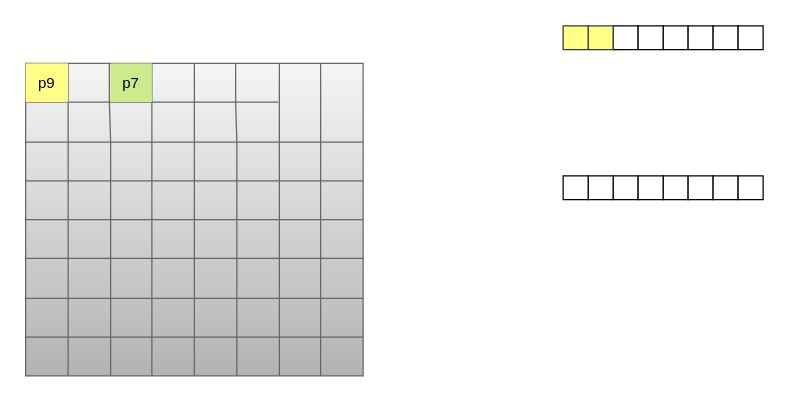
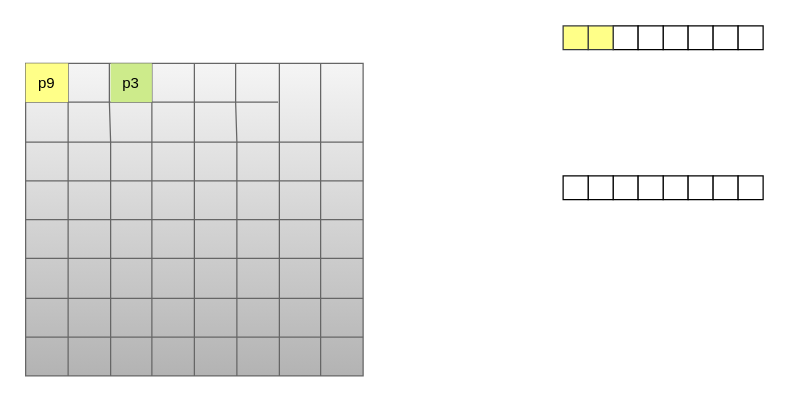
  <mxCell id="0" />
  <mxCell id="1" parent="0" />
  <mxCell id="2" value="" style="shape=table;startSize=0;container=1;collapsible=0;childLayout=tableLayout;fillColor=#f5f5f5;gradientColor=#b3b3b3;strokeColor=#666666;" vertex="1" parent="1"><mxGeometry x="20" y="50" width="270" height="250" as="geometry" /></mxCell>
  <mxCell id="3" value="" style="shape=partialRectangle;collapsible=0;dropTarget=0;pointerEvents=0;fillColor=none;top=0;left=0;bottom=0;right=0;points=[[0,0.5],[1,0.5]];portConstraint=eastwest;" vertex="1" parent="2"><mxGeometry width="270" height="31" as="geometry" /></mxCell>
  <mxCell id="4" value="p9" style="shape=partialRectangle;html=1;whiteSpace=wrap;connectable=0;overflow=hidden;fillColor=#ffff88;top=0;left=0;bottom=0;right=0;pointerEvents=1;strokeColor=#36393d;" vertex="1" parent="3"><mxGeometry width="34" height="31" as="geometry"><mxRectangle width="34" height="31" as="alternateBounds" /></mxGeometry></mxCell>
- <mxCell id="5" value="p7" style="shape=partialRectangle;html=1;whiteSpace=wrap;connectable=0;overflow=hidden;fillColor=#cdeb8b;top=0;left=0;bottom=0;right=0;pointerEvents=1;strokeColor=#36393d;" vertex="1" parent="3"><mxGeometry x="68" width="33" height="31" as="geometry"><mxRectangle width="33" height="31" as="alternateBounds" /></mxGeometry></mxCell>
+ <mxCell id="5" value="p3" style="shape=partialRectangle;html=1;whiteSpace=wrap;connectable=0;overflow=hidden;fillColor=#cdeb8b;top=0;left=0;bottom=0;right=0;pointerEvents=1;strokeColor=#36393d;" vertex="1" parent="3"><mxGeometry x="68" width="33" height="31" as="geometry"><mxRectangle width="33" height="31" as="alternateBounds" /></mxGeometry></mxCell>
  <mxCell id="6" value="" style="shape=partialRectangle;html=1;whiteSpace=wrap;connectable=0;overflow=hidden;fillColor=none;top=0;left=0;bottom=0;right=0;pointerEvents=1;" vertex="1" parent="3"><mxGeometry x="135" width="34" height="31" as="geometry"><mxRectangle width="34" height="31" as="alternateBounds" /></mxGeometry></mxCell>
  <mxCell id="7" value="" style="shape=partialRectangle;html=1;whiteSpace=wrap;connectable=0;overflow=hidden;fillColor=none;top=0;left=0;bottom=0;right=0;pointerEvents=1;" vertex="1" parent="3"><mxGeometry x="169" width="34" height="31" as="geometry"><mxRectangle width="34" height="31" as="alternateBounds" /></mxGeometry></mxCell>
  <mxCell id="8" value="" style="shape=partialRectangle;html=1;whiteSpace=wrap;connectable=0;overflow=hidden;fillColor=none;top=0;left=0;bottom=0;right=0;pointerEvents=1;" vertex="1" parent="3"><mxGeometry x="203" width="33" height="31" as="geometry"><mxRectangle width="33" height="31" as="alternateBounds" /></mxGeometry></mxCell>
  <mxCell id="9" value="" style="shape=partialRectangle;html=1;whiteSpace=wrap;connectable=0;overflow=hidden;fillColor=none;top=0;left=0;bottom=0;right=0;pointerEvents=1;" vertex="1" parent="3"><mxGeometry x="236" width="34" height="31" as="geometry"><mxRectangle width="34" height="31" as="alternateBounds" /></mxGeometry></mxCell>
  <mxCell id="10" value="" style="shape=partialRectangle;collapsible=0;dropTarget=0;pointerEvents=0;fillColor=none;top=0;left=0;bottom=0;right=0;points=[[0,0.5],[1,0.5]];portConstraint=eastwest;" vertex="1" parent="2"><mxGeometry y="31" width="270" height="32" as="geometry" /></mxCell>
  <mxCell id="11" value="" style="shape=partialRectangle;html=1;whiteSpace=wrap;connectable=0;overflow=hidden;fillColor=none;top=0;left=0;bottom=0;right=0;pointerEvents=1;" vertex="1" parent="10"><mxGeometry width="34" height="32" as="geometry"><mxRectangle width="34" height="32" as="alternateBounds" /></mxGeometry></mxCell>
  <mxCell id="12" value="" style="shape=partialRectangle;html=1;whiteSpace=wrap;connectable=0;overflow=hidden;fillColor=none;top=0;left=0;bottom=0;right=0;pointerEvents=1;" vertex="1" parent="10"><mxGeometry x="34" width="34" height="32" as="geometry"><mxRectangle width="34" height="32" as="alternateBounds" /></mxGeometry></mxCell>
  <mxCell id="13" value="" style="shape=partialRectangle;html=1;whiteSpace=wrap;connectable=0;overflow=hidden;fillColor=none;top=0;left=0;bottom=0;right=0;pointerEvents=1;" vertex="1" parent="10"><mxGeometry x="68" width="33" height="32" as="geometry"><mxRectangle width="33" height="32" as="alternateBounds" /></mxGeometry></mxCell>
  <mxCell id="14" value="" style="shape=partialRectangle;html=1;whiteSpace=wrap;connectable=0;overflow=hidden;fillColor=none;top=0;left=0;bottom=0;right=0;pointerEvents=1;" vertex="1" parent="10"><mxGeometry x="101" width="34" height="32" as="geometry"><mxRectangle width="34" height="32" as="alternateBounds" /></mxGeometry></mxCell>
  <mxCell id="15" value="" style="shape=partialRectangle;html=1;whiteSpace=wrap;connectable=0;overflow=hidden;fillColor=none;top=0;left=0;bottom=0;right=0;pointerEvents=1;" vertex="1" parent="10"><mxGeometry x="135" width="34" height="32" as="geometry"><mxRectangle width="34" height="32" as="alternateBounds" /></mxGeometry></mxCell>
  <mxCell id="16" value="" style="shape=partialRectangle;html=1;whiteSpace=wrap;connectable=0;overflow=hidden;fillColor=none;top=0;left=0;bottom=0;right=0;pointerEvents=1;" vertex="1" parent="10"><mxGeometry x="169" width="34" height="32" as="geometry"><mxRectangle width="34" height="32" as="alternateBounds" /></mxGeometry></mxCell>
  <mxCell id="17" value="" style="shape=partialRectangle;html=1;whiteSpace=wrap;connectable=0;overflow=hidden;fillColor=none;top=0;left=0;bottom=0;right=0;pointerEvents=1;" vertex="1" parent="10"><mxGeometry x="203" width="33" height="32" as="geometry"><mxRectangle width="33" height="32" as="alternateBounds" /></mxGeometry></mxCell>
  <mxCell id="18" value="" style="shape=partialRectangle;html=1;whiteSpace=wrap;connectable=0;overflow=hidden;fillColor=none;top=0;left=0;bottom=0;right=0;pointerEvents=1;" vertex="1" parent="10"><mxGeometry x="236" width="34" height="32" as="geometry"><mxRectangle width="34" height="32" as="alternateBounds" /></mxGeometry></mxCell>
  <mxCell id="19" value="" style="shape=partialRectangle;collapsible=0;dropTarget=0;pointerEvents=0;fillColor=none;top=0;left=0;bottom=0;right=0;points=[[0,0.5],[1,0.5]];portConstraint=eastwest;" vertex="1" parent="2"><mxGeometry y="63" width="270" height="31" as="geometry" /></mxCell>
  <mxCell id="20" value="" style="shape=partialRectangle;html=1;whiteSpace=wrap;connectable=0;overflow=hidden;fillColor=none;top=0;left=0;bottom=0;right=0;pointerEvents=1;" vertex="1" parent="19"><mxGeometry width="34" height="31" as="geometry"><mxRectangle width="34" height="31" as="alternateBounds" /></mxGeometry></mxCell>
  <mxCell id="21" value="" style="shape=partialRectangle;html=1;whiteSpace=wrap;connectable=0;overflow=hidden;fillColor=none;top=0;left=0;bottom=0;right=0;pointerEvents=1;" vertex="1" parent="19"><mxGeometry x="34" width="34" height="31" as="geometry"><mxRectangle width="34" height="31" as="alternateBounds" /></mxGeometry></mxCell>
  <mxCell id="22" value="" style="shape=partialRectangle;html=1;whiteSpace=wrap;connectable=0;overflow=hidden;fillColor=none;top=0;left=0;bottom=0;right=0;pointerEvents=1;" vertex="1" parent="19"><mxGeometry x="68" width="33" height="31" as="geometry"><mxRectangle width="33" height="31" as="alternateBounds" /></mxGeometry></mxCell>
  <mxCell id="23" value="" style="shape=partialRectangle;html=1;whiteSpace=wrap;connectable=0;overflow=hidden;fillColor=none;top=0;left=0;bottom=0;right=0;pointerEvents=1;" vertex="1" parent="19"><mxGeometry x="101" width="34" height="31" as="geometry"><mxRectangle width="34" height="31" as="alternateBounds" /></mxGeometry></mxCell>
  <mxCell id="24" value="" style="shape=partialRectangle;html=1;whiteSpace=wrap;connectable=0;overflow=hidden;fillColor=none;top=0;left=0;bottom=0;right=0;pointerEvents=1;" vertex="1" parent="19"><mxGeometry x="135" width="34" height="31" as="geometry"><mxRectangle width="34" height="31" as="alternateBounds" /></mxGeometry></mxCell>
  <mxCell id="25" value="" style="shape=partialRectangle;html=1;whiteSpace=wrap;connectable=0;overflow=hidden;fillColor=none;top=0;left=0;bottom=0;right=0;pointerEvents=1;" vertex="1" parent="19"><mxGeometry x="169" width="34" height="31" as="geometry"><mxRectangle width="34" height="31" as="alternateBounds" /></mxGeometry></mxCell>
  <mxCell id="26" value="" style="shape=partialRectangle;html=1;whiteSpace=wrap;connectable=0;overflow=hidden;fillColor=none;top=0;left=0;bottom=0;right=0;pointerEvents=1;" vertex="1" parent="19"><mxGeometry x="203" width="33" height="31" as="geometry"><mxRectangle width="33" height="31" as="alternateBounds" /></mxGeometry></mxCell>
  <mxCell id="27" value="" style="shape=partialRectangle;html=1;whiteSpace=wrap;connectable=0;overflow=hidden;fillColor=none;top=0;left=0;bottom=0;right=0;pointerEvents=1;" vertex="1" parent="19"><mxGeometry x="236" width="34" height="31" as="geometry"><mxRectangle width="34" height="31" as="alternateBounds" /></mxGeometry></mxCell>
  <mxCell id="28" value="" style="shape=partialRectangle;collapsible=0;dropTarget=0;pointerEvents=0;fillColor=none;top=0;left=0;bottom=0;right=0;points=[[0,0.5],[1,0.5]];portConstraint=eastwest;" vertex="1" parent="2"><mxGeometry y="94" width="270" height="31" as="geometry" /></mxCell>
  <mxCell id="29" value="" style="shape=partialRectangle;html=1;whiteSpace=wrap;connectable=0;overflow=hidden;fillColor=none;top=0;left=0;bottom=0;right=0;pointerEvents=1;" vertex="1" parent="28"><mxGeometry width="34" height="31" as="geometry"><mxRectangle width="34" height="31" as="alternateBounds" /></mxGeometry></mxCell>
  <mxCell id="30" value="" style="shape=partialRectangle;html=1;whiteSpace=wrap;connectable=0;overflow=hidden;fillColor=none;top=0;left=0;bottom=0;right=0;pointerEvents=1;" vertex="1" parent="28"><mxGeometry x="34" width="34" height="31" as="geometry"><mxRectangle width="34" height="31" as="alternateBounds" /></mxGeometry></mxCell>
  <mxCell id="31" value="" style="shape=partialRectangle;html=1;whiteSpace=wrap;connectable=0;overflow=hidden;fillColor=none;top=0;left=0;bottom=0;right=0;pointerEvents=1;" vertex="1" parent="28"><mxGeometry x="68" width="33" height="31" as="geometry"><mxRectangle width="33" height="31" as="alternateBounds" /></mxGeometry></mxCell>
  <mxCell id="32" value="" style="shape=partialRectangle;html=1;whiteSpace=wrap;connectable=0;overflow=hidden;fillColor=none;top=0;left=0;bottom=0;right=0;pointerEvents=1;" vertex="1" parent="28"><mxGeometry x="101" width="34" height="31" as="geometry"><mxRectangle width="34" height="31" as="alternateBounds" /></mxGeometry></mxCell>
  <mxCell id="33" value="" style="shape=partialRectangle;html=1;whiteSpace=wrap;connectable=0;overflow=hidden;fillColor=none;top=0;left=0;bottom=0;right=0;pointerEvents=1;" vertex="1" parent="28"><mxGeometry x="135" width="34" height="31" as="geometry"><mxRectangle width="34" height="31" as="alternateBounds" /></mxGeometry></mxCell>
  <mxCell id="34" value="" style="shape=partialRectangle;html=1;whiteSpace=wrap;connectable=0;overflow=hidden;fillColor=none;top=0;left=0;bottom=0;right=0;pointerEvents=1;" vertex="1" parent="28"><mxGeometry x="169" width="34" height="31" as="geometry"><mxRectangle width="34" height="31" as="alternateBounds" /></mxGeometry></mxCell>
  <mxCell id="35" value="" style="shape=partialRectangle;html=1;whiteSpace=wrap;connectable=0;overflow=hidden;fillColor=none;top=0;left=0;bottom=0;right=0;pointerEvents=1;" vertex="1" parent="28"><mxGeometry x="203" width="33" height="31" as="geometry"><mxRectangle width="33" height="31" as="alternateBounds" /></mxGeometry></mxCell>
  <mxCell id="36" value="" style="shape=partialRectangle;html=1;whiteSpace=wrap;connectable=0;overflow=hidden;fillColor=none;top=0;left=0;bottom=0;right=0;pointerEvents=1;" vertex="1" parent="28"><mxGeometry x="236" width="34" height="31" as="geometry"><mxRectangle width="34" height="31" as="alternateBounds" /></mxGeometry></mxCell>
  <mxCell id="37" value="" style="shape=partialRectangle;collapsible=0;dropTarget=0;pointerEvents=0;fillColor=none;top=0;left=0;bottom=0;right=0;points=[[0,0.5],[1,0.5]];portConstraint=eastwest;" vertex="1" parent="2"><mxGeometry y="125" width="270" height="31" as="geometry" /></mxCell>
  <mxCell id="38" value="" style="shape=partialRectangle;html=1;whiteSpace=wrap;connectable=0;overflow=hidden;fillColor=none;top=0;left=0;bottom=0;right=0;pointerEvents=1;" vertex="1" parent="37"><mxGeometry width="34" height="31" as="geometry"><mxRectangle width="34" height="31" as="alternateBounds" /></mxGeometry></mxCell>
  <mxCell id="39" value="" style="shape=partialRectangle;html=1;whiteSpace=wrap;connectable=0;overflow=hidden;fillColor=none;top=0;left=0;bottom=0;right=0;pointerEvents=1;" vertex="1" parent="37"><mxGeometry x="34" width="34" height="31" as="geometry"><mxRectangle width="34" height="31" as="alternateBounds" /></mxGeometry></mxCell>
  <mxCell id="40" value="" style="shape=partialRectangle;html=1;whiteSpace=wrap;connectable=0;overflow=hidden;fillColor=none;top=0;left=0;bottom=0;right=0;pointerEvents=1;" vertex="1" parent="37"><mxGeometry x="68" width="33" height="31" as="geometry"><mxRectangle width="33" height="31" as="alternateBounds" /></mxGeometry></mxCell>
  <mxCell id="41" value="" style="shape=partialRectangle;html=1;whiteSpace=wrap;connectable=0;overflow=hidden;fillColor=none;top=0;left=0;bottom=0;right=0;pointerEvents=1;" vertex="1" parent="37"><mxGeometry x="101" width="34" height="31" as="geometry"><mxRectangle width="34" height="31" as="alternateBounds" /></mxGeometry></mxCell>
  <mxCell id="42" value="" style="shape=partialRectangle;html=1;whiteSpace=wrap;connectable=0;overflow=hidden;fillColor=none;top=0;left=0;bottom=0;right=0;pointerEvents=1;" vertex="1" parent="37"><mxGeometry x="135" width="34" height="31" as="geometry"><mxRectangle width="34" height="31" as="alternateBounds" /></mxGeometry></mxCell>
  <mxCell id="43" value="" style="shape=partialRectangle;html=1;whiteSpace=wrap;connectable=0;overflow=hidden;fillColor=none;top=0;left=0;bottom=0;right=0;pointerEvents=1;" vertex="1" parent="37"><mxGeometry x="169" width="34" height="31" as="geometry"><mxRectangle width="34" height="31" as="alternateBounds" /></mxGeometry></mxCell>
  <mxCell id="44" value="" style="shape=partialRectangle;html=1;whiteSpace=wrap;connectable=0;overflow=hidden;fillColor=none;top=0;left=0;bottom=0;right=0;pointerEvents=1;" vertex="1" parent="37"><mxGeometry x="203" width="33" height="31" as="geometry"><mxRectangle width="33" height="31" as="alternateBounds" /></mxGeometry></mxCell>
  <mxCell id="45" value="" style="shape=partialRectangle;html=1;whiteSpace=wrap;connectable=0;overflow=hidden;fillColor=none;top=0;left=0;bottom=0;right=0;pointerEvents=1;" vertex="1" parent="37"><mxGeometry x="236" width="34" height="31" as="geometry"><mxRectangle width="34" height="31" as="alternateBounds" /></mxGeometry></mxCell>
  <mxCell id="46" value="" style="shape=partialRectangle;collapsible=0;dropTarget=0;pointerEvents=0;fillColor=none;top=0;left=0;bottom=0;right=0;points=[[0,0.5],[1,0.5]];portConstraint=eastwest;" vertex="1" parent="2"><mxGeometry y="156" width="270" height="32" as="geometry" /></mxCell>
  <mxCell id="47" value="" style="shape=partialRectangle;html=1;whiteSpace=wrap;connectable=0;overflow=hidden;fillColor=none;top=0;left=0;bottom=0;right=0;pointerEvents=1;" vertex="1" parent="46"><mxGeometry width="34" height="32" as="geometry"><mxRectangle width="34" height="32" as="alternateBounds" /></mxGeometry></mxCell>
  <mxCell id="48" value="" style="shape=partialRectangle;html=1;whiteSpace=wrap;connectable=0;overflow=hidden;fillColor=none;top=0;left=0;bottom=0;right=0;pointerEvents=1;" vertex="1" parent="46"><mxGeometry x="34" width="34" height="32" as="geometry"><mxRectangle width="34" height="32" as="alternateBounds" /></mxGeometry></mxCell>
  <mxCell id="49" value="" style="shape=partialRectangle;html=1;whiteSpace=wrap;connectable=0;overflow=hidden;fillColor=none;top=0;left=0;bottom=0;right=0;pointerEvents=1;" vertex="1" parent="46"><mxGeometry x="68" width="33" height="32" as="geometry"><mxRectangle width="33" height="32" as="alternateBounds" /></mxGeometry></mxCell>
  <mxCell id="50" value="" style="shape=partialRectangle;html=1;whiteSpace=wrap;connectable=0;overflow=hidden;fillColor=none;top=0;left=0;bottom=0;right=0;pointerEvents=1;" vertex="1" parent="46"><mxGeometry x="101" width="34" height="32" as="geometry"><mxRectangle width="34" height="32" as="alternateBounds" /></mxGeometry></mxCell>
  <mxCell id="51" value="" style="shape=partialRectangle;html=1;whiteSpace=wrap;connectable=0;overflow=hidden;fillColor=none;top=0;left=0;bottom=0;right=0;pointerEvents=1;" vertex="1" parent="46"><mxGeometry x="135" width="34" height="32" as="geometry"><mxRectangle width="34" height="32" as="alternateBounds" /></mxGeometry></mxCell>
  <mxCell id="52" value="" style="shape=partialRectangle;html=1;whiteSpace=wrap;connectable=0;overflow=hidden;fillColor=none;top=0;left=0;bottom=0;right=0;pointerEvents=1;" vertex="1" parent="46"><mxGeometry x="169" width="34" height="32" as="geometry"><mxRectangle width="34" height="32" as="alternateBounds" /></mxGeometry></mxCell>
  <mxCell id="53" value="" style="shape=partialRectangle;html=1;whiteSpace=wrap;connectable=0;overflow=hidden;fillColor=none;top=0;left=0;bottom=0;right=0;pointerEvents=1;" vertex="1" parent="46"><mxGeometry x="203" width="33" height="32" as="geometry"><mxRectangle width="33" height="32" as="alternateBounds" /></mxGeometry></mxCell>
  <mxCell id="54" value="" style="shape=partialRectangle;html=1;whiteSpace=wrap;connectable=0;overflow=hidden;fillColor=none;top=0;left=0;bottom=0;right=0;pointerEvents=1;" vertex="1" parent="46"><mxGeometry x="236" width="34" height="32" as="geometry"><mxRectangle width="34" height="32" as="alternateBounds" /></mxGeometry></mxCell>
  <mxCell id="55" value="" style="shape=partialRectangle;collapsible=0;dropTarget=0;pointerEvents=0;fillColor=none;top=0;left=0;bottom=0;right=0;points=[[0,0.5],[1,0.5]];portConstraint=eastwest;" vertex="1" parent="2"><mxGeometry y="188" width="270" height="31" as="geometry" /></mxCell>
  <mxCell id="56" value="" style="shape=partialRectangle;html=1;whiteSpace=wrap;connectable=0;overflow=hidden;fillColor=none;top=0;left=0;bottom=0;right=0;pointerEvents=1;" vertex="1" parent="55"><mxGeometry width="34" height="31" as="geometry"><mxRectangle width="34" height="31" as="alternateBounds" /></mxGeometry></mxCell>
  <mxCell id="57" value="" style="shape=partialRectangle;html=1;whiteSpace=wrap;connectable=0;overflow=hidden;fillColor=none;top=0;left=0;bottom=0;right=0;pointerEvents=1;" vertex="1" parent="55"><mxGeometry x="34" width="34" height="31" as="geometry"><mxRectangle width="34" height="31" as="alternateBounds" /></mxGeometry></mxCell>
  <mxCell id="58" value="" style="shape=partialRectangle;html=1;whiteSpace=wrap;connectable=0;overflow=hidden;fillColor=none;top=0;left=0;bottom=0;right=0;pointerEvents=1;" vertex="1" parent="55"><mxGeometry x="68" width="33" height="31" as="geometry"><mxRectangle width="33" height="31" as="alternateBounds" /></mxGeometry></mxCell>
  <mxCell id="59" value="" style="shape=partialRectangle;html=1;whiteSpace=wrap;connectable=0;overflow=hidden;fillColor=none;top=0;left=0;bottom=0;right=0;pointerEvents=1;" vertex="1" parent="55"><mxGeometry x="101" width="34" height="31" as="geometry"><mxRectangle width="34" height="31" as="alternateBounds" /></mxGeometry></mxCell>
  <mxCell id="60" value="" style="shape=partialRectangle;html=1;whiteSpace=wrap;connectable=0;overflow=hidden;fillColor=none;top=0;left=0;bottom=0;right=0;pointerEvents=1;" vertex="1" parent="55"><mxGeometry x="135" width="34" height="31" as="geometry"><mxRectangle width="34" height="31" as="alternateBounds" /></mxGeometry></mxCell>
  <mxCell id="61" value="" style="shape=partialRectangle;html=1;whiteSpace=wrap;connectable=0;overflow=hidden;fillColor=none;top=0;left=0;bottom=0;right=0;pointerEvents=1;" vertex="1" parent="55"><mxGeometry x="169" width="34" height="31" as="geometry"><mxRectangle width="34" height="31" as="alternateBounds" /></mxGeometry></mxCell>
  <mxCell id="62" value="" style="shape=partialRectangle;html=1;whiteSpace=wrap;connectable=0;overflow=hidden;fillColor=none;top=0;left=0;bottom=0;right=0;pointerEvents=1;" vertex="1" parent="55"><mxGeometry x="203" width="33" height="31" as="geometry"><mxRectangle width="33" height="31" as="alternateBounds" /></mxGeometry></mxCell>
  <mxCell id="63" value="" style="shape=partialRectangle;html=1;whiteSpace=wrap;connectable=0;overflow=hidden;fillColor=none;top=0;left=0;bottom=0;right=0;pointerEvents=1;" vertex="1" parent="55"><mxGeometry x="236" width="34" height="31" as="geometry"><mxRectangle width="34" height="31" as="alternateBounds" /></mxGeometry></mxCell>
  <mxCell id="64" value="" style="shape=partialRectangle;collapsible=0;dropTarget=0;pointerEvents=0;fillColor=none;top=0;left=0;bottom=0;right=0;points=[[0,0.5],[1,0.5]];portConstraint=eastwest;" vertex="1" parent="2"><mxGeometry y="219" width="270" height="31" as="geometry" /></mxCell>
  <mxCell id="65" value="" style="shape=partialRectangle;html=1;whiteSpace=wrap;connectable=0;overflow=hidden;fillColor=none;top=0;left=0;bottom=0;right=0;pointerEvents=1;" vertex="1" parent="64"><mxGeometry width="34" height="31" as="geometry"><mxRectangle width="34" height="31" as="alternateBounds" /></mxGeometry></mxCell>
  <mxCell id="66" value="" style="shape=partialRectangle;html=1;whiteSpace=wrap;connectable=0;overflow=hidden;fillColor=none;top=0;left=0;bottom=0;right=0;pointerEvents=1;" vertex="1" parent="64"><mxGeometry x="34" width="34" height="31" as="geometry"><mxRectangle width="34" height="31" as="alternateBounds" /></mxGeometry></mxCell>
  <mxCell id="67" value="" style="shape=partialRectangle;html=1;whiteSpace=wrap;connectable=0;overflow=hidden;fillColor=none;top=0;left=0;bottom=0;right=0;pointerEvents=1;" vertex="1" parent="64"><mxGeometry x="68" width="33" height="31" as="geometry"><mxRectangle width="33" height="31" as="alternateBounds" /></mxGeometry></mxCell>
  <mxCell id="68" value="" style="shape=partialRectangle;html=1;whiteSpace=wrap;connectable=0;overflow=hidden;fillColor=none;top=0;left=0;bottom=0;right=0;pointerEvents=1;" vertex="1" parent="64"><mxGeometry x="101" width="34" height="31" as="geometry"><mxRectangle width="34" height="31" as="alternateBounds" /></mxGeometry></mxCell>
  <mxCell id="69" value="" style="shape=partialRectangle;html=1;whiteSpace=wrap;connectable=0;overflow=hidden;fillColor=none;top=0;left=0;bottom=0;right=0;pointerEvents=1;" vertex="1" parent="64"><mxGeometry x="135" width="34" height="31" as="geometry"><mxRectangle width="34" height="31" as="alternateBounds" /></mxGeometry></mxCell>
  <mxCell id="70" value="" style="shape=partialRectangle;html=1;whiteSpace=wrap;connectable=0;overflow=hidden;fillColor=none;top=0;left=0;bottom=0;right=0;pointerEvents=1;" vertex="1" parent="64"><mxGeometry x="169" width="34" height="31" as="geometry"><mxRectangle width="34" height="31" as="alternateBounds" /></mxGeometry></mxCell>
  <mxCell id="71" value="" style="shape=partialRectangle;html=1;whiteSpace=wrap;connectable=0;overflow=hidden;fillColor=none;top=0;left=0;bottom=0;right=0;pointerEvents=1;" vertex="1" parent="64"><mxGeometry x="203" width="33" height="31" as="geometry"><mxRectangle width="33" height="31" as="alternateBounds" /></mxGeometry></mxCell>
  <mxCell id="72" value="" style="shape=partialRectangle;html=1;whiteSpace=wrap;connectable=0;overflow=hidden;fillColor=none;top=0;left=0;bottom=0;right=0;pointerEvents=1;" vertex="1" parent="64"><mxGeometry x="236" width="34" height="31" as="geometry"><mxRectangle width="34" height="31" as="alternateBounds" /></mxGeometry></mxCell>
  <mxCell id="73" value="" style="group" vertex="1" connectable="0" parent="1"><mxGeometry x="450" y="20" width="160" height="19" as="geometry" /></mxCell>
  <mxCell id="74" value="" style="group" vertex="1" connectable="0" parent="73"><mxGeometry x="20" width="80" height="19" as="geometry" /></mxCell>
  <mxCell id="75" value="" style="rounded=0;whiteSpace=wrap;html=1;labelBackgroundColor=none;fillColor=default;" vertex="1" parent="74"><mxGeometry x="20" width="20" height="19" as="geometry" /></mxCell>
  <mxCell id="76" value="" style="rounded=0;whiteSpace=wrap;html=1;labelBackgroundColor=none;fillColor=default;" vertex="1" parent="74"><mxGeometry x="60" width="20" height="19" as="geometry" /></mxCell>
  <mxCell id="77" value="" style="rounded=0;whiteSpace=wrap;html=1;labelBackgroundColor=none;fillColor=default;" vertex="1" parent="74"><mxGeometry x="40" width="20" height="19" as="geometry" /></mxCell>
  <mxCell id="78" value="" style="rounded=0;whiteSpace=wrap;html=1;labelBackgroundColor=none;fillColor=#ffff88;strokeColor=#36393d;" vertex="1" parent="74"><mxGeometry width="20" height="19" as="geometry" /></mxCell>
  <mxCell id="79" value="" style="rounded=0;whiteSpace=wrap;html=1;labelBackgroundColor=none;fillColor=default;" vertex="1" parent="73"><mxGeometry x="100" width="20" height="19" as="geometry" /></mxCell>
  <mxCell id="80" value="" style="rounded=0;whiteSpace=wrap;html=1;labelBackgroundColor=none;fillColor=default;" vertex="1" parent="73"><mxGeometry x="120" width="20" height="19" as="geometry" /></mxCell>
  <mxCell id="81" value="" style="rounded=0;whiteSpace=wrap;html=1;labelBackgroundColor=none;fillColor=default;" vertex="1" parent="73"><mxGeometry x="140" width="20" height="19" as="geometry" /></mxCell>
  <mxCell id="82" value="" style="rounded=0;whiteSpace=wrap;html=1;labelBackgroundColor=none;fillColor=#ffff88;strokeColor=#36393d;" vertex="1" parent="73"><mxGeometry width="20" height="19" as="geometry" /></mxCell>
  <mxCell id="83" value="" style="group" vertex="1" connectable="0" parent="1"><mxGeometry x="450" y="140" width="160" height="19" as="geometry" /></mxCell>
  <mxCell id="84" value="" style="group" vertex="1" connectable="0" parent="83"><mxGeometry x="20" width="80" height="19" as="geometry" /></mxCell>
  <mxCell id="85" value="" style="rounded=0;whiteSpace=wrap;html=1;labelBackgroundColor=none;fillColor=default;" vertex="1" parent="84"><mxGeometry x="20" width="20" height="19" as="geometry" /></mxCell>
  <mxCell id="86" value="" style="rounded=0;whiteSpace=wrap;html=1;labelBackgroundColor=none;fillColor=default;" vertex="1" parent="84"><mxGeometry x="60" width="20" height="19" as="geometry" /></mxCell>
  <mxCell id="87" value="" style="rounded=0;whiteSpace=wrap;html=1;labelBackgroundColor=none;fillColor=default;" vertex="1" parent="84"><mxGeometry x="40" width="20" height="19" as="geometry" /></mxCell>
  <mxCell id="88" value="" style="rounded=0;whiteSpace=wrap;html=1;labelBackgroundColor=none;fillColor=default;" vertex="1" parent="84"><mxGeometry width="20" height="19" as="geometry" /></mxCell>
  <mxCell id="89" value="" style="rounded=0;whiteSpace=wrap;html=1;labelBackgroundColor=none;fillColor=default;" vertex="1" parent="83"><mxGeometry x="100" width="20" height="19" as="geometry" /></mxCell>
  <mxCell id="90" value="" style="rounded=0;whiteSpace=wrap;html=1;labelBackgroundColor=none;fillColor=default;" vertex="1" parent="83"><mxGeometry x="120" width="20" height="19" as="geometry" /></mxCell>
  <mxCell id="91" value="" style="rounded=0;whiteSpace=wrap;html=1;labelBackgroundColor=none;fillColor=default;" vertex="1" parent="83"><mxGeometry x="140" width="20" height="19" as="geometry" /></mxCell>
  <mxCell id="92" value="" style="rounded=0;whiteSpace=wrap;html=1;labelBackgroundColor=none;fillColor=default;" vertex="1" parent="83"><mxGeometry width="20" height="19" as="geometry" /></mxCell>
